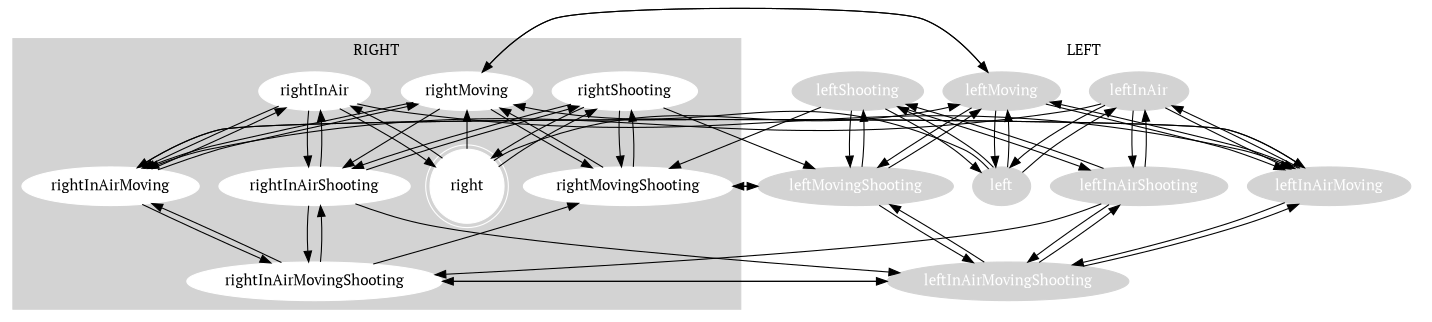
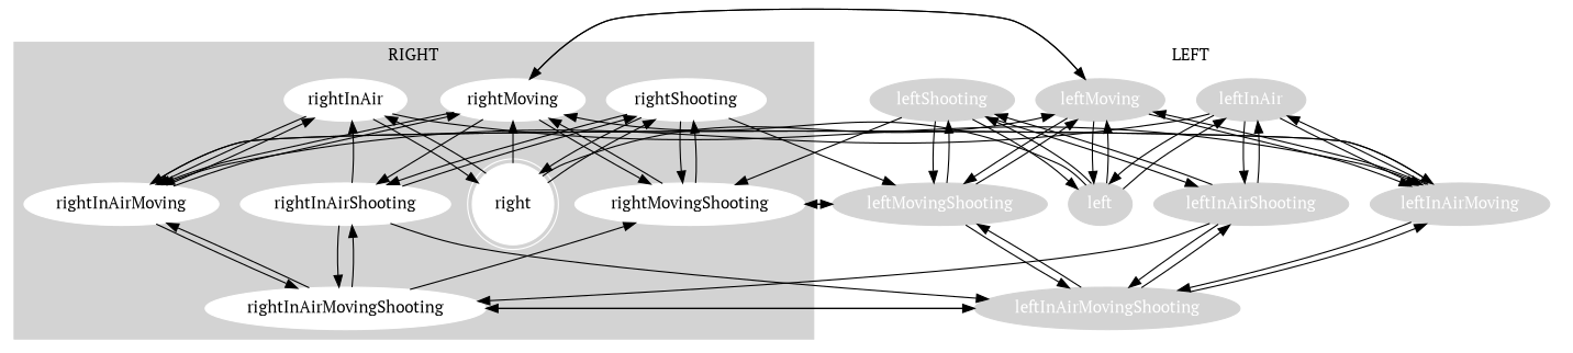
  digraph {
    fontname="PT Serif"
    newrank=true
    rankdir=TB
    node [color=white fontname="PT Serif" shape=oval style=filled]
    edge [fontname="PT Serif"]
    rightInAir
    rightMoving
    rightShooting
    leftInAir [color=lightgrey fontcolor=white]
    leftMoving [color=lightgrey fontcolor=white]
    leftShooting [color=lightgrey fontcolor=white]
    rightInAirMoving
    rightInAirShooting
    rightMovingShooting
    leftInAirMoving [color=lightgrey fontcolor=white]
    leftInAirShooting [color=lightgrey fontcolor=white]
    leftMovingShooting [color=lightgrey fontcolor=white]
    rightInAirMovingShooting
    leftInAirMovingShooting [color=lightgrey fontcolor=white]
    right [shape=doublecircle]
    left [color=lightgrey fontcolor=white]
    subgraph sub_1 {
      rank=same
      rightInAir
      rightMoving
      rightShooting
      leftInAir
      leftMoving
      leftShooting
    }
    subgraph sub_2 {
      rank=same
      rightInAirMoving
      rightInAirShooting
      rightMovingShooting
      leftInAirMoving
      leftInAirShooting
      leftMovingShooting
    }
    subgraph sub_3 {
      rank=same
      rightInAirMovingShooting
      leftInAirMovingShooting
    }
    subgraph cluster_4 {
      color=lightgrey
      label=RIGHT
      style=filled
      rightInAir
      rightMoving
      rightShooting
      rightInAirMoving
      rightInAirShooting
      rightMovingShooting
      rightInAirMovingShooting
      right
    }
    subgraph cluster_5 {
      color=white
      label=LEFT
      style=filled
      leftInAir
      leftMoving
      leftShooting
      leftInAirMoving
      leftInAirShooting
      leftMovingShooting
      leftInAirMovingShooting
      left
    }
    rightInAir -> rightInAirMoving
-   rightInAir -> rightInAirShooting
    rightInAir -> leftInAirMoving
    rightInAir -> right
    rightMoving -> leftMoving
    rightMoving -> rightInAirMoving
    rightMoving -> rightInAirShooting
    rightMoving -> rightMovingShooting
    rightShooting -> rightInAirShooting
    rightShooting -> rightMovingShooting
    rightShooting -> leftMovingShooting
    rightShooting -> right
    leftInAir -> rightInAirMoving
    leftInAir -> leftInAirMoving
    leftInAir -> leftInAirShooting
    leftInAir -> left
    leftMoving -> rightMoving
    leftMoving -> leftInAirMoving
    leftMoving -> leftMovingShooting
    leftMoving -> left
    leftShooting -> rightMovingShooting
    leftShooting -> leftInAirShooting
    leftShooting -> leftMovingShooting
    leftShooting -> left
    rightInAirMoving -> rightInAir
    rightInAirMoving -> rightMoving
    rightInAirMoving -> leftInAirMoving
    rightInAirMoving -> rightInAirMovingShooting
    rightInAirShooting -> rightInAir
    rightInAirShooting -> rightShooting
    rightInAirShooting -> rightInAirMovingShooting
    rightInAirShooting -> leftInAirMovingShooting
    rightMovingShooting -> rightMoving
    rightMovingShooting -> rightShooting
    rightMovingShooting -> leftMovingShooting
    leftInAirMoving -> leftInAir
    leftInAirMoving -> leftMoving
    leftInAirMoving -> rightInAirMoving
    leftInAirMoving -> leftInAirMovingShooting
    leftInAirShooting -> leftInAir
    leftInAirShooting -> leftShooting
    leftInAirShooting -> rightInAirMovingShooting
    leftInAirShooting -> leftInAirMovingShooting
    leftMovingShooting -> leftMoving
    leftMovingShooting -> leftShooting
    leftMovingShooting -> rightMovingShooting
    leftMovingShooting -> leftInAirMovingShooting
    rightInAirMovingShooting -> rightInAirMoving
    rightInAirMovingShooting -> rightInAirShooting
    rightInAirMovingShooting -> rightMovingShooting
    rightInAirMovingShooting -> leftInAirMovingShooting
    leftInAirMovingShooting -> leftInAirMoving
    leftInAirMovingShooting -> leftInAirShooting
    leftInAirMovingShooting -> leftMovingShooting
    leftInAirMovingShooting -> rightInAirMovingShooting
    right -> rightInAir
    right -> rightMoving
    right -> rightShooting
    right -> leftMoving
    left -> rightMoving
    left -> leftInAir
    left -> leftMoving
    left -> leftShooting
  }
